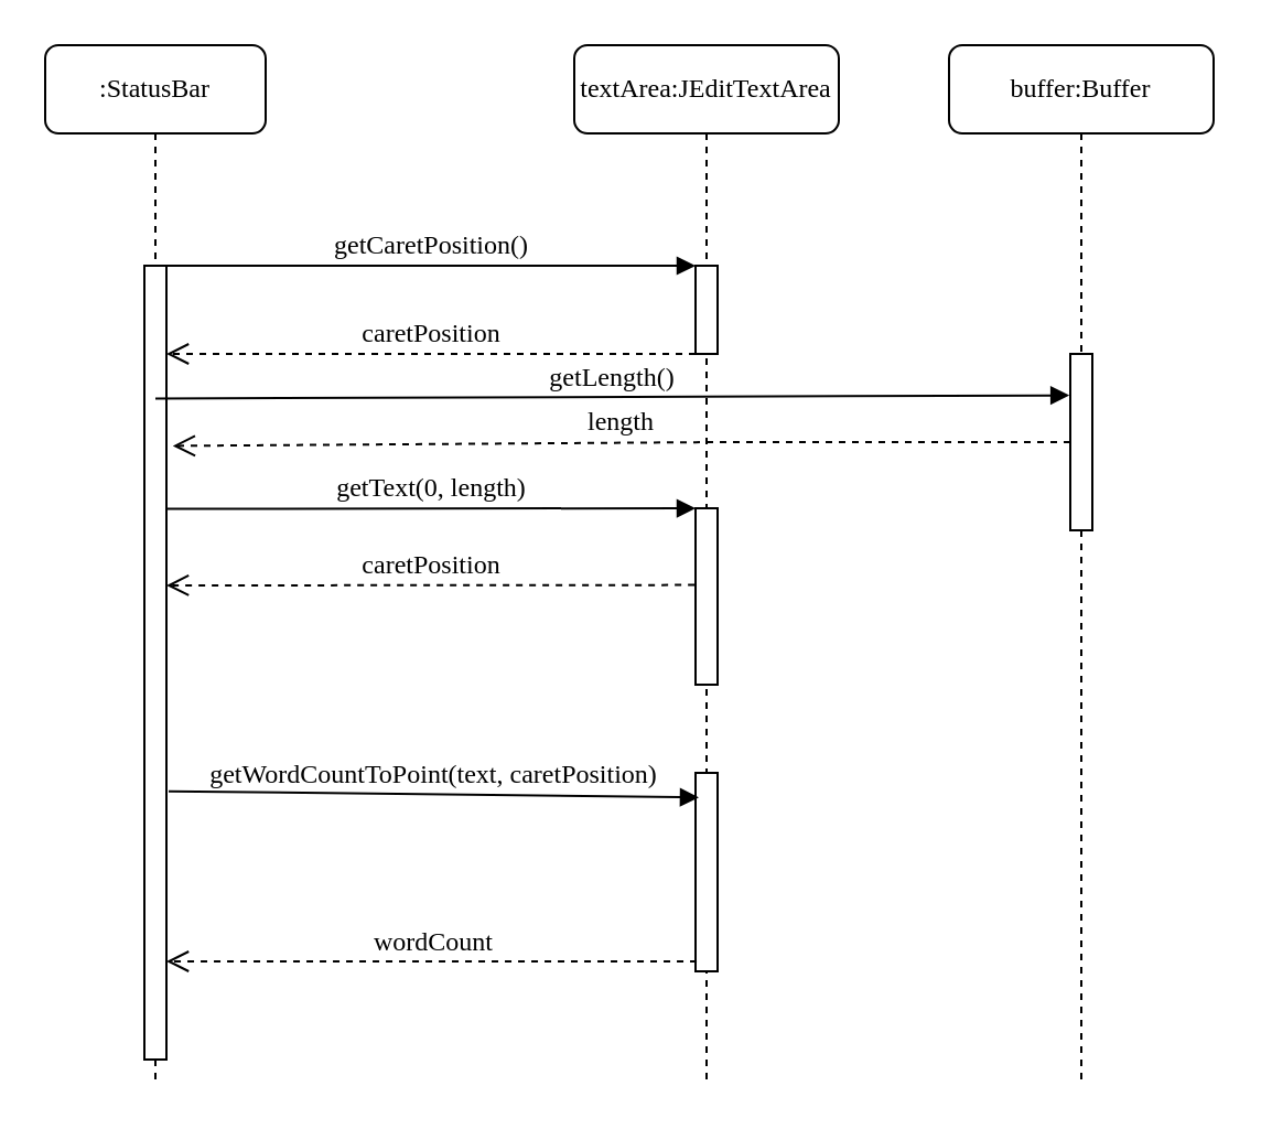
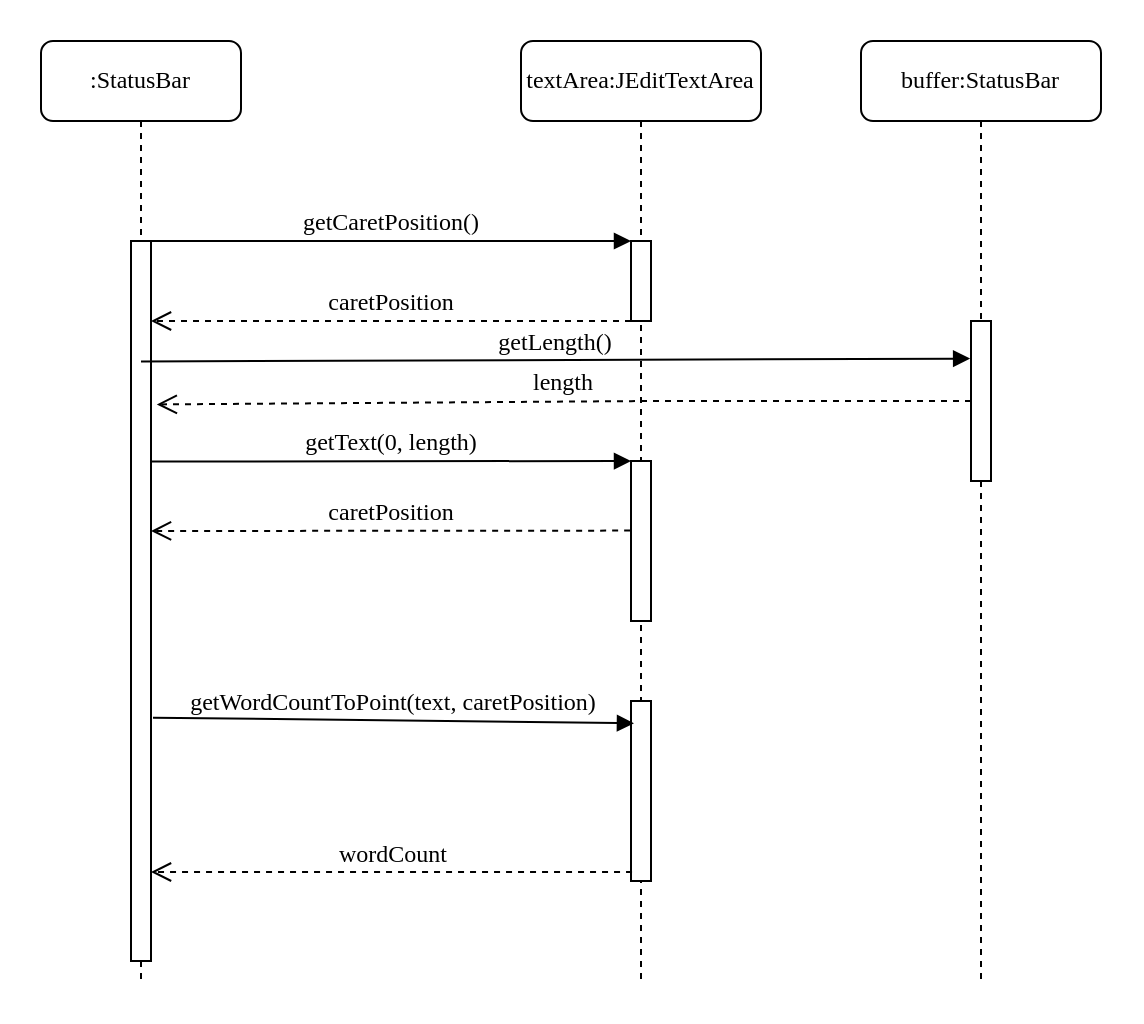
  <mxCell id="0" />
  <mxCell id="1" parent="0" />
  <mxCell id="2" value="textArea:JEditTextArea" style="shape=umlLifeline;perimeter=lifelinePerimeter;whiteSpace=wrap;html=1;container=1;collapsible=0;recursiveResize=0;outlineConnect=0;rounded=1;shadow=0;comic=0;labelBackgroundColor=none;strokeColor=#000000;strokeWidth=1;fillColor=#FFFFFF;fontFamily=Verdana;fontSize=12;fontColor=#000000;align=center;" parent="1" vertex="1"><mxGeometry x="260" y="20" width="120" height="470" as="geometry" /></mxCell>
  <mxCell id="3" value="" style="html=1;points=[];perimeter=orthogonalPerimeter;rounded=0;shadow=0;comic=0;labelBackgroundColor=none;strokeColor=#000000;strokeWidth=1;fillColor=#FFFFFF;fontFamily=Verdana;fontSize=12;fontColor=#000000;align=center;" parent="2" vertex="1"><mxGeometry x="55" y="100" width="10" height="40" as="geometry" /></mxCell>
  <mxCell id="4" value="" style="html=1;points=[];perimeter=orthogonalPerimeter;rounded=0;shadow=0;comic=0;labelBackgroundColor=none;strokeColor=#000000;strokeWidth=1;fillColor=#FFFFFF;fontFamily=Verdana;fontSize=12;fontColor=#000000;align=center;" vertex="1" parent="2"><mxGeometry x="55" y="330" width="10" height="90" as="geometry" /></mxCell>
  <mxCell id="5" value="" style="html=1;points=[];perimeter=orthogonalPerimeter;rounded=0;shadow=0;comic=0;labelBackgroundColor=none;strokeColor=#000000;strokeWidth=1;fillColor=#FFFFFF;fontFamily=Verdana;fontSize=12;fontColor=#000000;align=center;" vertex="1" parent="2"><mxGeometry x="55" y="210" width="10" height="80" as="geometry" /></mxCell>
  <mxCell id="6" value="caretPosition" style="html=1;verticalAlign=bottom;endArrow=open;dashed=1;endSize=8;labelBackgroundColor=none;fontFamily=Verdana;fontSize=12;elbow=vertical;exitX=-0.043;exitY=0.435;exitDx=0;exitDy=0;exitPerimeter=0;" edge="1" parent="2" source="5"><mxGeometry relative="1" as="geometry"><mxPoint x="-185" y="245" as="targetPoint" /><mxPoint x="20" y="310.5" as="sourcePoint" /></mxGeometry></mxCell>
  <mxCell id="7" value="getText(0, length)" style="html=1;verticalAlign=bottom;endArrow=block;entryX=0;entryY=0;labelBackgroundColor=none;fontFamily=Verdana;fontSize=12;edgeStyle=elbowEdgeStyle;elbow=vertical;" edge="1" parent="2" target="5"><mxGeometry relative="1" as="geometry"><mxPoint x="-185" y="210.238" as="sourcePoint" /></mxGeometry></mxCell>
  <mxCell id="8" value=":StatusBar" style="shape=umlLifeline;perimeter=lifelinePerimeter;whiteSpace=wrap;html=1;container=1;collapsible=0;recursiveResize=0;outlineConnect=0;rounded=1;shadow=0;comic=0;labelBackgroundColor=none;strokeColor=#000000;strokeWidth=1;fillColor=#FFFFFF;fontFamily=Verdana;fontSize=12;fontColor=#000000;align=center;" parent="1" vertex="1"><mxGeometry x="20" y="20" width="100" height="470" as="geometry" /></mxCell>
  <mxCell id="9" value="" style="html=1;points=[];perimeter=orthogonalPerimeter;rounded=0;shadow=0;comic=0;labelBackgroundColor=none;strokeColor=#000000;strokeWidth=1;fillColor=#FFFFFF;fontFamily=Verdana;fontSize=12;fontColor=#000000;align=center;" parent="8" vertex="1"><mxGeometry x="45" y="100" width="10" height="360" as="geometry" /></mxCell>
  <mxCell id="10" value="caretPosition" style="html=1;verticalAlign=bottom;endArrow=open;dashed=1;endSize=8;labelBackgroundColor=none;fontFamily=Verdana;fontSize=12;elbow=vertical;" parent="1" source="3" target="9" edge="1"><mxGeometry relative="1" as="geometry"><mxPoint x="90" y="220" as="targetPoint" /><Array as="points"><mxPoint x="260" y="160" /></Array><mxPoint x="280" y="220.5" as="sourcePoint" /></mxGeometry></mxCell>
  <mxCell id="11" value="getCaretPosition()" style="html=1;verticalAlign=bottom;endArrow=block;entryX=0;entryY=0;labelBackgroundColor=none;fontFamily=Verdana;fontSize=12;edgeStyle=elbowEdgeStyle;elbow=vertical;" parent="1" source="9" target="3" edge="1"><mxGeometry relative="1" as="geometry"><mxPoint x="140" y="130" as="sourcePoint" /></mxGeometry></mxCell>
  <mxCell id="12" value="getWordCountToPoint(text, caretPosition)" style="html=1;verticalAlign=bottom;endArrow=block;entryX=0.148;entryY=0.124;labelBackgroundColor=none;fontFamily=Verdana;fontSize=12;elbow=vertical;entryDx=0;entryDy=0;entryPerimeter=0;exitX=1.1;exitY=0.662;exitDx=0;exitDy=0;exitPerimeter=0;" edge="1" parent="1" source="9" target="4"><mxGeometry relative="1" as="geometry"><mxPoint x="75" y="260" as="sourcePoint" /><mxPoint x="205.048" y="260" as="targetPoint" /></mxGeometry></mxCell>
  <mxCell id="13" value="wordCount" style="html=1;verticalAlign=bottom;endArrow=open;dashed=1;endSize=8;labelBackgroundColor=none;fontFamily=Verdana;fontSize=12;elbow=vertical;exitX=0.052;exitY=0.95;exitDx=0;exitDy=0;exitPerimeter=0;" edge="1" parent="1" source="4" target="9"><mxGeometry relative="1" as="geometry"><mxPoint x="75" y="336" as="targetPoint" /><mxPoint x="204.571" y="295.048" as="sourcePoint" /></mxGeometry></mxCell>
- <mxCell id="14" value="buffer:Buffer" style="shape=umlLifeline;perimeter=lifelinePerimeter;whiteSpace=wrap;html=1;container=1;collapsible=0;recursiveResize=0;outlineConnect=0;rounded=1;shadow=0;comic=0;labelBackgroundColor=none;strokeColor=#000000;strokeWidth=1;fillColor=#FFFFFF;fontFamily=Verdana;fontSize=12;fontColor=#000000;align=center;" vertex="1" parent="1"><mxGeometry x="430" y="20" width="120" height="470" as="geometry" /></mxCell>
+ <mxCell id="14" value="buffer:StatusBar" style="shape=umlLifeline;perimeter=lifelinePerimeter;whiteSpace=wrap;html=1;container=1;collapsible=0;recursiveResize=0;outlineConnect=0;rounded=1;shadow=0;comic=0;labelBackgroundColor=none;strokeColor=#000000;strokeWidth=1;fillColor=#FFFFFF;fontFamily=Verdana;fontSize=12;fontColor=#000000;align=center;" vertex="1" parent="1"><mxGeometry x="430" y="20" width="120" height="470" as="geometry" /></mxCell>
  <mxCell id="15" value="" style="html=1;points=[];perimeter=orthogonalPerimeter;rounded=0;shadow=0;comic=0;labelBackgroundColor=none;strokeColor=#000000;strokeWidth=1;fillColor=#FFFFFF;fontFamily=Verdana;fontSize=12;fontColor=#000000;align=center;" vertex="1" parent="14"><mxGeometry x="55" y="140" width="10" height="80" as="geometry" /></mxCell>
  <mxCell id="16" value="getLength()" style="html=1;verticalAlign=bottom;endArrow=block;entryX=-0.043;entryY=0.235;labelBackgroundColor=none;fontFamily=Verdana;fontSize=12;elbow=vertical;entryDx=0;entryDy=0;entryPerimeter=0;" edge="1" parent="1" target="15"><mxGeometry relative="1" as="geometry"><mxPoint x="70" y="180.238" as="sourcePoint" /><mxPoint x="310.048" y="180.238" as="targetPoint" /></mxGeometry></mxCell>
  <mxCell id="17" value="length" style="html=1;verticalAlign=bottom;endArrow=open;dashed=1;endSize=8;labelBackgroundColor=none;fontFamily=Verdana;fontSize=12;elbow=vertical;entryX=1.29;entryY=0.227;entryDx=0;entryDy=0;entryPerimeter=0;" edge="1" parent="1" source="15" target="9"><mxGeometry relative="1" as="geometry"><mxPoint x="140" y="200" as="targetPoint" /><Array as="points"><mxPoint x="325" y="200" /></Array><mxPoint x="380" y="200" as="sourcePoint" /></mxGeometry></mxCell>
